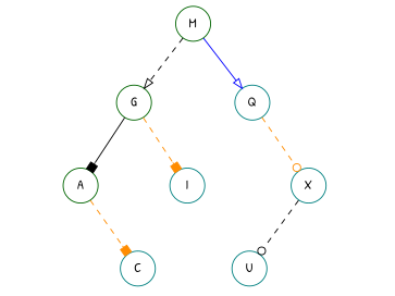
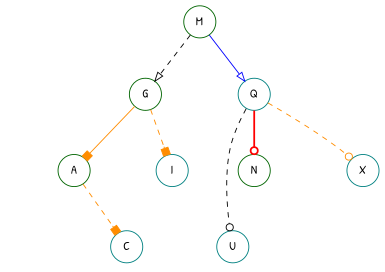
  digraph {
    fontname="Patrick Hand"
    node [fontname="Patrick Hand" shape=circle]
    edge [fontname="Patrick Hand" style=invis]
    mM [style=invis width=0.1]
    G [color=darkgreen]
    Q [color=teal]
    mX [style=invis width=0.1]
    U [color=teal]
    rX [style=invis width=0.1]
    lG [style=invis width=0.1]
    A [color=darkgreen]
    I [color=teal]
    mQ [style=invis width=0.1]
+   N [color=darkgreen]
    X [color=teal]
    lA [style=invis width=0.1]
    mA [style=invis width=0.1]
    C [color=teal]
    M [color=darkgreen]
    lX [style=invis width=0.1]
    subgraph sub_1 {
      rank=same
      mM
      G
      Q
    }
    subgraph sub_2 {
      rank=same
      mX
      U
      rX
    }
    subgraph sub_3 {
      rank=same
      lG
      A
      I
    }
    subgraph sub_4 {
      rank=same
      mQ
+     N
      X
    }
    subgraph sub_5 {
      rank=same
      lA
      mA
      C
    }
    mM -> Q
    G -> mM
    G -> lG
-   G -> A [arrowhead=box color=black style=solid]
+   G -> A [arrowhead=box color=darkorange style=solid]
    G -> I [arrowhead=box color=darkorange style=dashed]
    Q -> mQ
+   Q -> N [arrowhead=odot color=red style=bold]
    Q -> X [arrowhead=odot color=darkorange style=dashed]
    mX -> rX
    U -> mX
    lG -> I
    A -> lG
    A -> lA
    A -> mA
    A -> C [arrowhead=box color=darkorange style=dashed]
    mQ -> X
+   N -> mQ
    X -> mX
-   X -> U [arrowhead=odot color=black style=dashed]
+   Q -> U [arrowhead=odot color=black style=dashed]
    X -> rX
    lA -> mA
    mA -> C
    M -> mM
    M -> G [arrowhead=onormal color=black style=dashed]
    M -> Q [arrowhead=onormal color=blue style=solid]
  }
